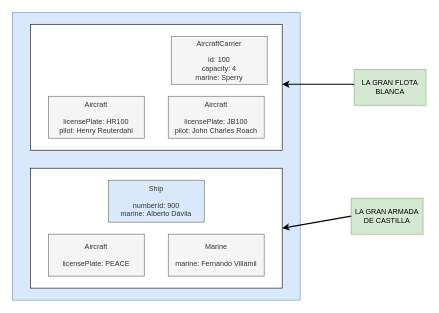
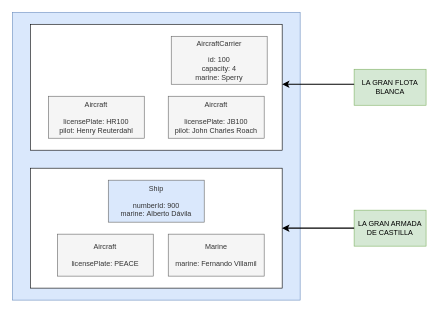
  <mxCell id="0" />
  <mxCell id="1" parent="0" />
  <mxCell id="2" value="" style="whiteSpace=wrap;html=1;aspect=fixed;fillColor=#dae8fc;strokeColor=#6c8ebf;" vertex="1" parent="1"><mxGeometry x="20" y="20" width="480" height="480" as="geometry" /></mxCell>
  <mxCell id="3" value="" style="rounded=0;whiteSpace=wrap;html=1;" vertex="1" parent="1"><mxGeometry x="50" y="40" width="420" height="210" as="geometry" /></mxCell>
  <mxCell id="4" value="" style="rounded=0;whiteSpace=wrap;html=1;" vertex="1" parent="1"><mxGeometry x="50" y="280" width="420" height="200" as="geometry" /></mxCell>
  <mxCell id="5" value="&lt;span style=&quot;color: rgb(51 , 51 , 51)&quot;&gt;Aircraft&lt;/span&gt;&lt;br style=&quot;color: rgb(51 , 51 , 51)&quot;&gt;&lt;br style=&quot;color: rgb(51 , 51 , 51)&quot;&gt;&lt;span style=&quot;color: rgb(51 , 51 , 51)&quot;&gt;licensePlate: HR100&lt;br&gt;pilot:&lt;/span&gt;&amp;nbsp;Henry Reuterdahl&lt;span style=&quot;color: rgb(51 , 51 , 51)&quot;&gt;&lt;br&gt;&lt;/span&gt;" style="rounded=0;whiteSpace=wrap;html=1;fillColor=#f5f5f5;strokeColor=#666666;fontColor=#333333;" vertex="1" parent="1"><mxGeometry x="80" y="160" width="160" height="70" as="geometry" /></mxCell>
  <mxCell id="6" value="AircraftCarrier&lt;br&gt;&lt;br&gt;id: 100&lt;br&gt;capacity: 4&lt;br&gt;marine:&amp;nbsp;Sperry" style="rounded=0;whiteSpace=wrap;html=1;fillColor=#f5f5f5;strokeColor=#666666;fontColor=#333333;" vertex="1" parent="1"><mxGeometry x="285" y="60" width="160" height="80" as="geometry" /></mxCell>
  <mxCell id="7" value="&lt;span style=&quot;color: rgb(51 , 51 , 51)&quot;&gt;Aircraft&lt;/span&gt;&lt;br style=&quot;color: rgb(51 , 51 , 51)&quot;&gt;&lt;br style=&quot;color: rgb(51 , 51 , 51)&quot;&gt;&lt;span style=&quot;color: rgb(51 , 51 , 51)&quot;&gt;licensePlate: JB100&lt;br&gt;pilot:&amp;nbsp;&lt;/span&gt;John Charles Roach&lt;span style=&quot;color: rgb(51 , 51 , 51)&quot;&gt;&lt;br&gt;&lt;/span&gt;" style="rounded=0;whiteSpace=wrap;html=1;fillColor=#f5f5f5;strokeColor=#666666;fontColor=#333333;" vertex="1" parent="1"><mxGeometry x="280" y="160" width="160" height="70" as="geometry" /></mxCell>
  <mxCell id="8" value="Ship&lt;br style=&quot;color: rgb(51 , 51 , 51)&quot;&gt;&lt;br style=&quot;color: rgb(51 , 51 , 51)&quot;&gt;&lt;span style=&quot;color: rgb(51 , 51 , 51)&quot;&gt;numberId: 900&lt;br&gt;marine:&amp;nbsp;&lt;/span&gt;Alberto Dávila&lt;span style=&quot;color: rgb(51 , 51 , 51)&quot;&gt;&lt;br&gt;&lt;/span&gt;" style="rounded=0;whiteSpace=wrap;html=1;fillColor=#dae8fc;strokeColor=#666666;fontColor=#333333;" vertex="1" parent="1"><mxGeometry x="180" y="300" width="160" height="70" as="geometry" /></mxCell>
- <mxCell id="9" value="&lt;span style=&quot;color: rgb(51 , 51 , 51)&quot;&gt;Aircraft&lt;/span&gt;&lt;br style=&quot;color: rgb(51 , 51 , 51)&quot;&gt;&lt;br style=&quot;color: rgb(51 , 51 , 51)&quot;&gt;&lt;span style=&quot;color: rgb(51 , 51 , 51)&quot;&gt;licensePlate: PEACE&lt;/span&gt;&lt;span style=&quot;color: rgb(51 , 51 , 51)&quot;&gt;&lt;br&gt;&lt;/span&gt;" style="rounded=0;whiteSpace=wrap;html=1;fillColor=#f5f5f5;strokeColor=#666666;fontColor=#333333;" vertex="1" parent="1"><mxGeometry x="80" y="390" width="160" height="70" as="geometry" /></mxCell>
+ <mxCell id="9" value="&lt;span style=&quot;color: rgb(51 , 51 , 51)&quot;&gt;Aircraft&lt;/span&gt;&lt;br style=&quot;color: rgb(51 , 51 , 51)&quot;&gt;&lt;br style=&quot;color: rgb(51 , 51 , 51)&quot;&gt;&lt;span style=&quot;color: rgb(51 , 51 , 51)&quot;&gt;licensePlate: PEACE&lt;/span&gt;&lt;span style=&quot;color: rgb(51 , 51 , 51)&quot;&gt;&lt;br&gt;&lt;/span&gt;" style="rounded=0;whiteSpace=wrap;html=1;fillColor=#f5f5f5;strokeColor=#666666;fontColor=#333333;" vertex="1" parent="1"><mxGeometry x="95" y="390" width="160" height="70" as="geometry" /></mxCell>
  <mxCell id="10" value="Marine&lt;br style=&quot;color: rgb(51 , 51 , 51)&quot;&gt;&lt;br style=&quot;color: rgb(51 , 51 , 51)&quot;&gt;&lt;span style=&quot;color: rgb(51 , 51 , 51)&quot;&gt;marine:&amp;nbsp;&lt;/span&gt;Fernando Villamil&lt;span style=&quot;color: rgb(51 , 51 , 51)&quot;&gt;&lt;br&gt;&lt;/span&gt;" style="rounded=0;whiteSpace=wrap;html=1;fillColor=#f5f5f5;strokeColor=#666666;fontColor=#333333;" vertex="1" parent="1"><mxGeometry x="280" y="390" width="160" height="70" as="geometry" /></mxCell>
  <mxCell id="11" value="LA GRAN FLOTA BLANCA" style="rounded=0;whiteSpace=wrap;html=1;fillColor=#d5e8d4;strokeColor=#82b366;" vertex="1" parent="1"><mxGeometry x="590" y="115" width="120" height="60" as="geometry" /></mxCell>
- <mxCell id="12" value="LA GRAN ARMADA DE CASTILLA" style="rounded=0;whiteSpace=wrap;html=1;fillColor=#d5e8d4;strokeColor=#82b366;" vertex="1" parent="1"><mxGeometry x="585" y="330" width="120" height="60" as="geometry" /></mxCell>
+ <mxCell id="12" value="LA GRAN ARMADA DE CASTILLA" style="rounded=0;whiteSpace=wrap;html=1;fillColor=#d5e8d4;strokeColor=#82b366;" vertex="1" parent="1"><mxGeometry x="590" y="350" width="120" height="60" as="geometry" /></mxCell>
  <mxCell id="13" value="" style="endArrow=classic;html=1;entryX=1;entryY=0.5;entryDx=0;entryDy=0;exitX=0;exitY=0.5;exitDx=0;exitDy=0;strokeWidth=2;" edge="1" parent="1" source="12" target="4"><mxGeometry width="50" height="50" relative="1" as="geometry"><mxPoint x="510" y="420" as="sourcePoint" /><mxPoint x="560" y="370" as="targetPoint" /></mxGeometry></mxCell>
  <mxCell id="14" value="" style="endArrow=classic;html=1;entryX=1;entryY=0.5;entryDx=0;entryDy=0;exitX=0;exitY=0.5;exitDx=0;exitDy=0;strokeWidth=2;" edge="1" parent="1"><mxGeometry width="50" height="50" relative="1" as="geometry"><mxPoint x="590" y="140" as="sourcePoint" /><mxPoint x="470" y="140" as="targetPoint" /></mxGeometry></mxCell>
